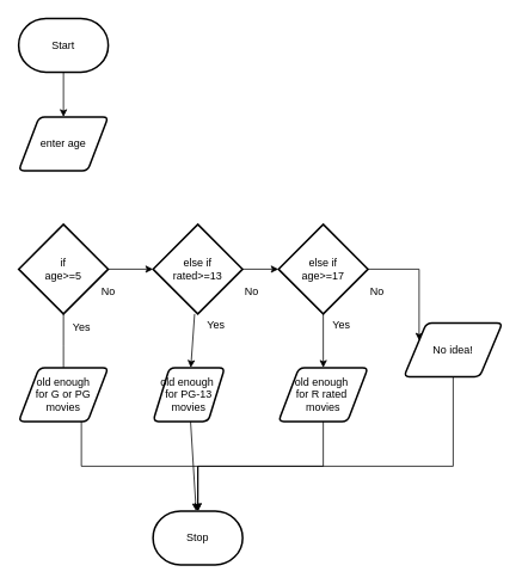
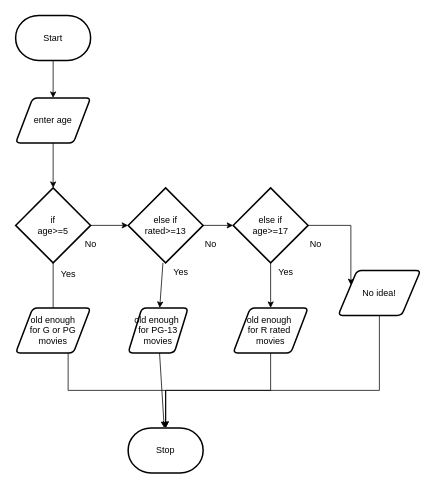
  <mxCell id="0" />
  <mxCell id="1" parent="0" />
  <mxCell id="2" style="edgeStyle=orthogonalEdgeStyle;html=1;rounded=0;" parent="1" source="6" edge="1"><mxGeometry relative="1" as="geometry"><mxPoint x="70" y="420" as="targetPoint" /></mxGeometry></mxCell>
  <mxCell id="3" value="Start" style="strokeWidth=2;html=1;shape=mxgraph.flowchart.terminator;whiteSpace=wrap;" parent="1" vertex="1"><mxGeometry x="20" y="20" width="100" height="60" as="geometry" /></mxCell>
+ <mxCell id="4" value="" style="edgeStyle=orthogonalEdgeStyle;html=1;rounded=0;" edge="1" parent="1" source="8" target="6"><mxGeometry relative="1" as="geometry"><mxPoint x="200" y="80" as="sourcePoint" /><mxPoint x="200" y="650" as="targetPoint" /></mxGeometry></mxCell>
  <mxCell id="5" value="" style="edgeStyle=orthogonalEdgeStyle;html=1;rounded=0;curved=0;" edge="1" parent="1" source="6" target="11"><mxGeometry relative="1" as="geometry" /></mxCell>
  <mxCell id="6" value="if&lt;div&gt;age&amp;gt;=5&lt;/div&gt;" style="strokeWidth=2;html=1;shape=mxgraph.flowchart.decision;whiteSpace=wrap;" vertex="1" parent="1"><mxGeometry x="20" y="250" width="100" height="100" as="geometry" /></mxCell>
  <mxCell id="7" value="" style="edgeStyle=orthogonalEdgeStyle;html=1;rounded=0;" edge="1" parent="1" source="3" target="8"><mxGeometry relative="1" as="geometry"><mxPoint x="200" y="80" as="sourcePoint" /><mxPoint x="200" y="260" as="targetPoint" /></mxGeometry></mxCell>
  <mxCell id="8" value="enter age" style="shape=parallelogram;html=1;strokeWidth=2;perimeter=parallelogramPerimeter;whiteSpace=wrap;rounded=1;arcSize=12;size=0.23;" vertex="1" parent="1"><mxGeometry x="20" y="130" width="100" height="60" as="geometry" /></mxCell>
  <mxCell id="9" value="" style="edgeStyle=orthogonalEdgeStyle;html=1;rounded=0;curved=0;" edge="1" parent="1" source="11" target="14"><mxGeometry relative="1" as="geometry" /></mxCell>
  <mxCell id="10" value="" style="edgeStyle=none;html=1;" edge="1" parent="1" source="11" target="21"><mxGeometry relative="1" as="geometry" /></mxCell>
  <mxCell id="11" value="else if&lt;div&gt;rated&amp;gt;=13&lt;/div&gt;" style="strokeWidth=2;html=1;shape=mxgraph.flowchart.decision;whiteSpace=wrap;" vertex="1" parent="1"><mxGeometry x="170" y="250" width="100" height="100" as="geometry" /></mxCell>
  <mxCell id="12" value="" style="edgeStyle=orthogonalEdgeStyle;html=1;entryX=0;entryY=0.25;entryDx=0;entryDy=0;rounded=0;curved=0;" edge="1" parent="1" source="14" target="18"><mxGeometry relative="1" as="geometry"><mxPoint x="510" y="388" as="targetPoint" /></mxGeometry></mxCell>
  <mxCell id="13" style="edgeStyle=none;html=1;exitX=0.5;exitY=1;exitDx=0;exitDy=0;exitPerimeter=0;" edge="1" parent="1" source="14" target="23"><mxGeometry relative="1" as="geometry" /></mxCell>
  <mxCell id="14" value="else if&lt;div&gt;age&amp;gt;=17&lt;/div&gt;" style="strokeWidth=2;html=1;shape=mxgraph.flowchart.decision;whiteSpace=wrap;" vertex="1" parent="1"><mxGeometry x="310" y="250" width="100" height="100" as="geometry" /></mxCell>
  <mxCell id="15" value="No" style="text;html=1;align=center;verticalAlign=middle;resizable=0;points=[];autosize=1;strokeColor=none;fillColor=none;" vertex="1" parent="1"><mxGeometry x="100" y="310" width="40" height="30" as="geometry" /></mxCell>
  <mxCell id="16" value="No" style="text;html=1;align=center;verticalAlign=middle;resizable=0;points=[];autosize=1;strokeColor=none;fillColor=none;" vertex="1" parent="1"><mxGeometry x="260" y="310" width="40" height="30" as="geometry" /></mxCell>
  <mxCell id="17" value="No" style="text;html=1;align=center;verticalAlign=middle;resizable=0;points=[];autosize=1;strokeColor=none;fillColor=none;" vertex="1" parent="1"><mxGeometry x="400" y="310" width="40" height="30" as="geometry" /></mxCell>
  <mxCell id="18" value="No idea!" style="shape=parallelogram;html=1;strokeWidth=2;perimeter=parallelogramPerimeter;whiteSpace=wrap;rounded=1;arcSize=12;size=0.23;" vertex="1" parent="1"><mxGeometry x="450" y="360" width="110" height="60" as="geometry" /></mxCell>
  <mxCell id="19" value="old enough&lt;div&gt;for G or PG&lt;/div&gt;&lt;div&gt;movies&lt;/div&gt;" style="shape=parallelogram;html=1;strokeWidth=2;perimeter=parallelogramPerimeter;whiteSpace=wrap;rounded=1;arcSize=12;size=0.23;" vertex="1" parent="1"><mxGeometry x="20" y="410" width="100" height="60" as="geometry" /></mxCell>
  <mxCell id="20" style="edgeStyle=none;html=1;" edge="1" parent="1" source="21" target="24"><mxGeometry relative="1" as="geometry" /></mxCell>
  <mxCell id="21" value="old enough&amp;nbsp;&lt;div&gt;for PG-13&lt;/div&gt;&lt;div&gt;movies&lt;/div&gt;" style="shape=parallelogram;html=1;strokeWidth=2;perimeter=parallelogramPerimeter;whiteSpace=wrap;rounded=1;arcSize=12;size=0.23;" vertex="1" parent="1"><mxGeometry x="170" y="410" width="80" height="60" as="geometry" /></mxCell>
  <mxCell id="22" style="edgeStyle=elbowEdgeStyle;html=1;elbow=vertical;rounded=0;curved=0;" edge="1" parent="1" source="23"><mxGeometry relative="1" as="geometry"><mxPoint x="220" y="570" as="targetPoint" /></mxGeometry></mxCell>
  <mxCell id="23" value="old enough&amp;nbsp;&lt;div&gt;for R rated&amp;nbsp;&lt;/div&gt;&lt;div&gt;movies&lt;/div&gt;" style="shape=parallelogram;html=1;strokeWidth=2;perimeter=parallelogramPerimeter;whiteSpace=wrap;rounded=1;arcSize=12;size=0.23;" vertex="1" parent="1"><mxGeometry x="310" y="410" width="100" height="60" as="geometry" /></mxCell>
  <mxCell id="24" value="Stop" style="strokeWidth=2;html=1;shape=mxgraph.flowchart.terminator;whiteSpace=wrap;" vertex="1" parent="1"><mxGeometry x="170" y="570" width="100" height="60" as="geometry" /></mxCell>
  <mxCell id="25" style="edgeStyle=elbowEdgeStyle;html=1;elbow=vertical;rounded=0;curved=0;" edge="1" parent="1"><mxGeometry relative="1" as="geometry"><mxPoint x="90.004" y="470.001" as="sourcePoint" /><mxPoint x="220" y="570" as="targetPoint" /></mxGeometry></mxCell>
  <mxCell id="26" style="edgeStyle=elbowEdgeStyle;html=1;entryX=0.5;entryY=0;entryDx=0;entryDy=0;entryPerimeter=0;elbow=vertical;rounded=0;curved=0;" edge="1" parent="1" source="18" target="24"><mxGeometry relative="1" as="geometry"><Array as="points"><mxPoint x="280" y="520" /></Array></mxGeometry></mxCell>
  <mxCell id="27" value="Yes" style="text;html=1;align=center;verticalAlign=middle;resizable=0;points=[];autosize=1;strokeColor=none;fillColor=none;" vertex="1" parent="1"><mxGeometry x="70" y="350" width="40" height="30" as="geometry" /></mxCell>
  <mxCell id="28" value="Yes" style="text;html=1;align=center;verticalAlign=middle;resizable=0;points=[];autosize=1;strokeColor=none;fillColor=none;" vertex="1" parent="1"><mxGeometry x="220" y="348" width="40" height="30" as="geometry" /></mxCell>
  <mxCell id="29" value="Yes" style="text;html=1;align=center;verticalAlign=middle;resizable=0;points=[];autosize=1;strokeColor=none;fillColor=none;" vertex="1" parent="1"><mxGeometry x="360" y="348" width="40" height="30" as="geometry" /></mxCell>
